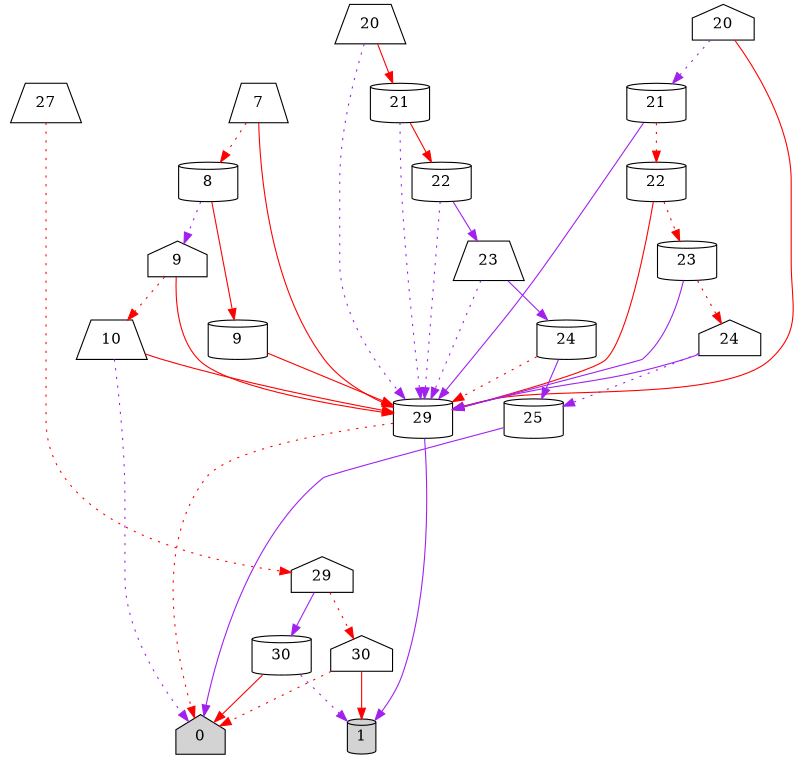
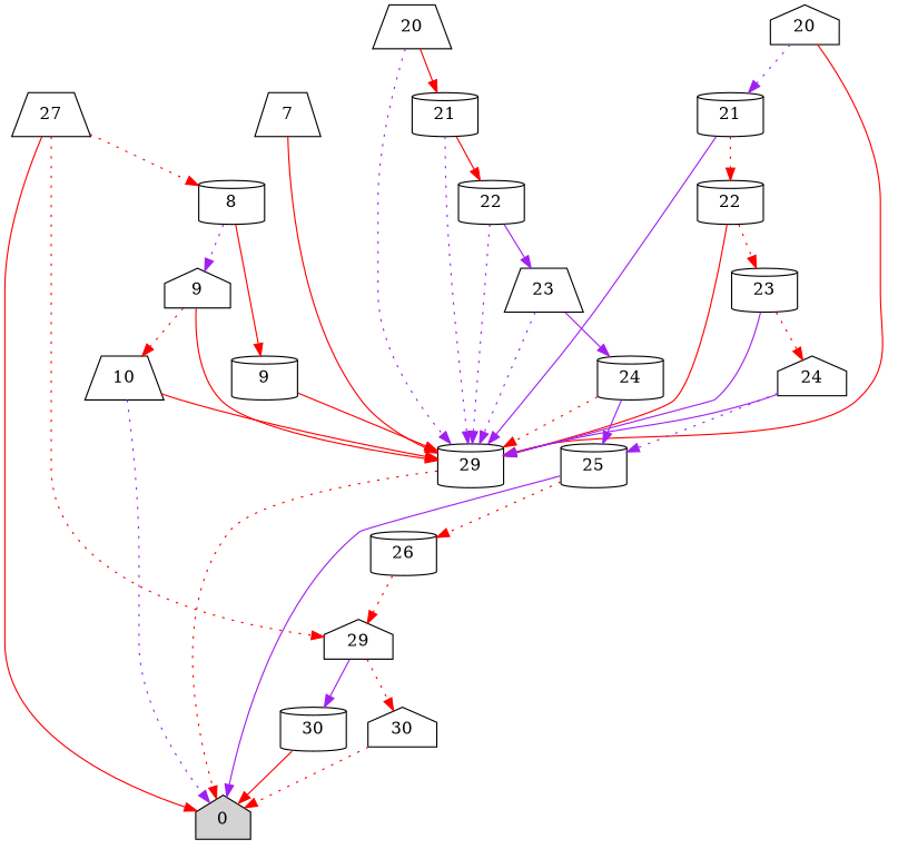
  digraph {
    node [shape=cylinder]
    edge [color=red style=dotted]
    n1 [height=0.3 label=0 shape=house style=filled width=0.3]
-   n2 [height=0.3 label=1 style=filled width=0.3]
    n3 [label=7 shape=trapezium]
    n4 [label=8]
    n5 [label=29]
    n6 [label=9 shape=house]
    n7 [label=9]
    n8 [label=10 shape=trapezium]
    n9 [label=20 shape=house]
    n10 [label=21]
    n11 [label=20 shape=trapezium]
    n12 [label=21]
    n13 [label=22]
    n14 [label=22]
    n15 [label=23]
    n16 [label=24 shape=house]
    n17 [label=25]
+   n18 [label=26]
    n19 [label=29 shape=house]
    n20 [label=30 shape=house]
    n21 [label=30]
    n22 [label=27 shape=trapezium]
    n23 [label=23 shape=trapezium]
    n24 [label=24]
-   n3 -> n4
+   n22 -> n4
    n3 -> n5 [style=filled]
    n4 -> n6 [color=purple]
    n4 -> n7 [style=filled]
    n5 -> n1
-   n5 -> n2 [color=purple style=filled]
    n6 -> n5 [style=filled]
    n6 -> n8
    n7 -> n5 [style=filled]
    n8 -> n1 [color=purple]
    n8 -> n5 [style=filled]
    n9 -> n5 [style=filled]
    n9 -> n10 [color=purple]
    n10 -> n5 [color=purple style=filled]
    n10 -> n13
    n11 -> n5 [color=purple]
    n11 -> n12 [style=filled]
    n12 -> n5 [color=purple]
    n12 -> n14 [style=filled]
    n13 -> n5 [style=filled]
    n13 -> n15
    n14 -> n5 [color=purple]
    n14 -> n23 [color=purple style=filled]
    n15 -> n5 [color=purple style=filled]
    n15 -> n16
    n16 -> n5 [color=purple style=filled]
    n16 -> n17 [color=purple]
    n17 -> n1 [color=purple style=filled]
+   n17 -> n18
+   n18 -> n19
    n19 -> n20
    n19 -> n21 [color=purple style=filled]
    n20 -> n1
-   n20 -> n2 [style=filled]
    n21 -> n1 [style=filled]
-   n21 -> n2 [color=purple]
+   n22 -> n1 [style=filled]
    n22 -> n19
    n23 -> n5 [color=purple]
    n23 -> n24 [color=purple style=filled]
    n24 -> n5
    n24 -> n17 [color=purple style=filled]
  }
